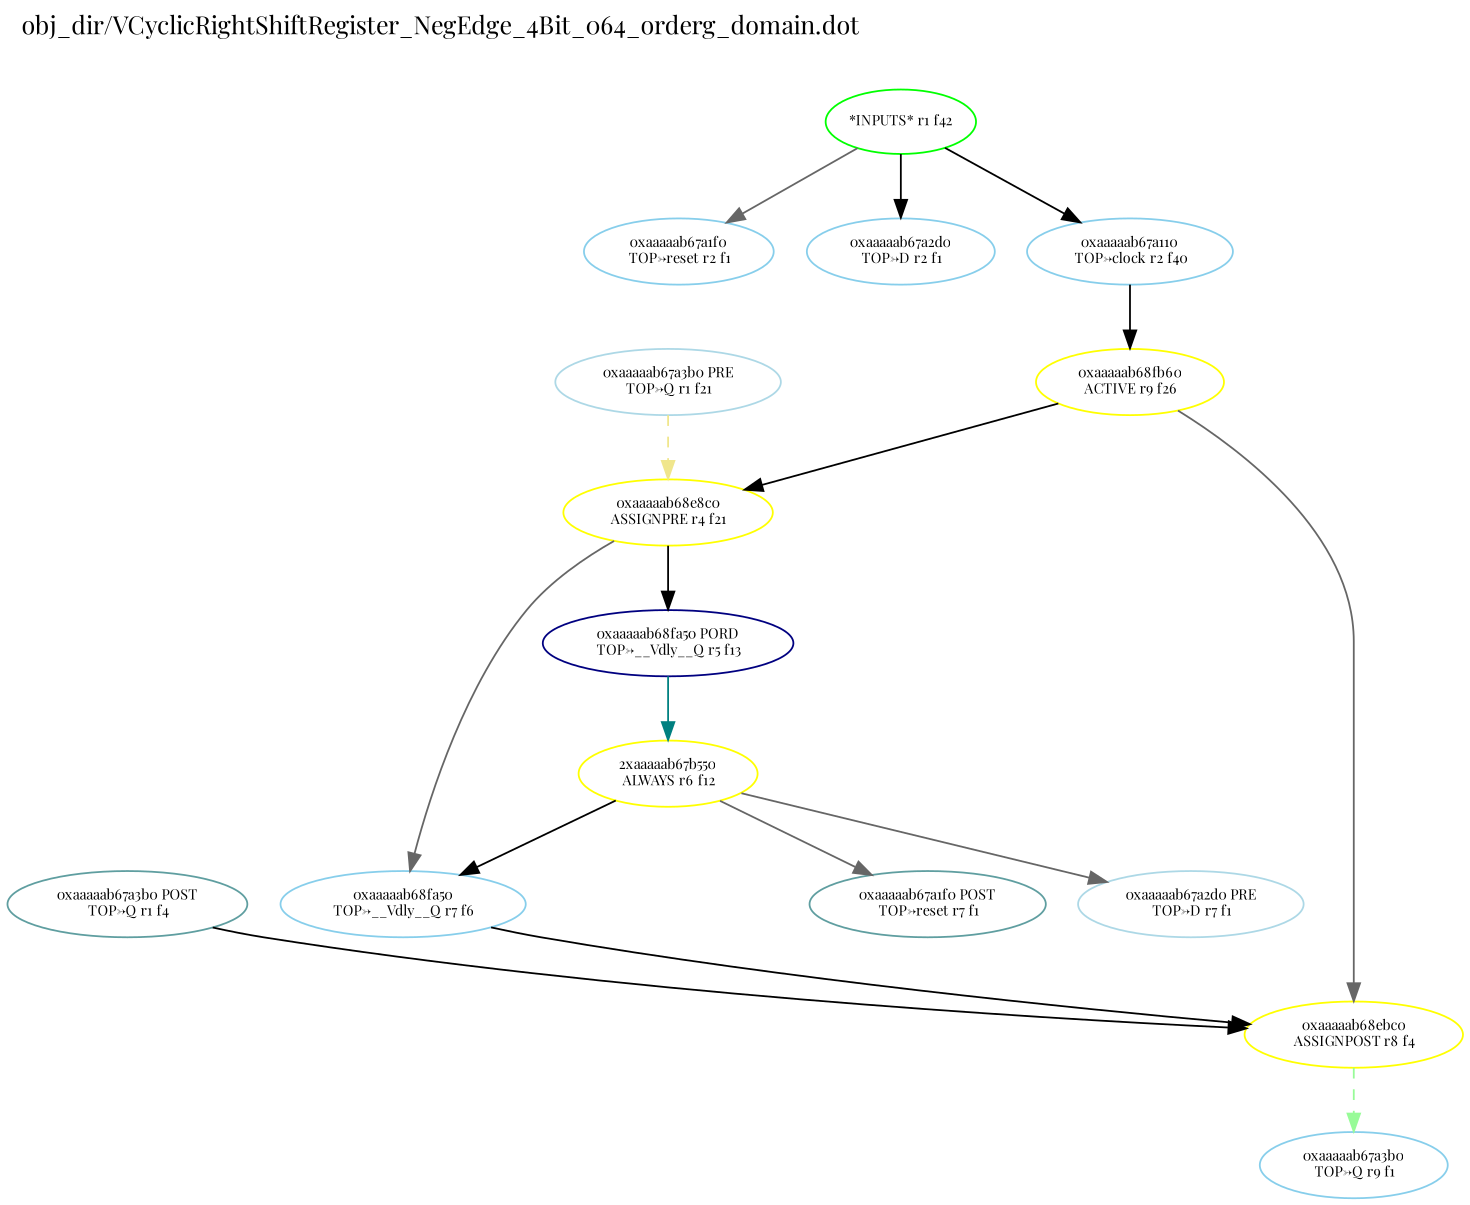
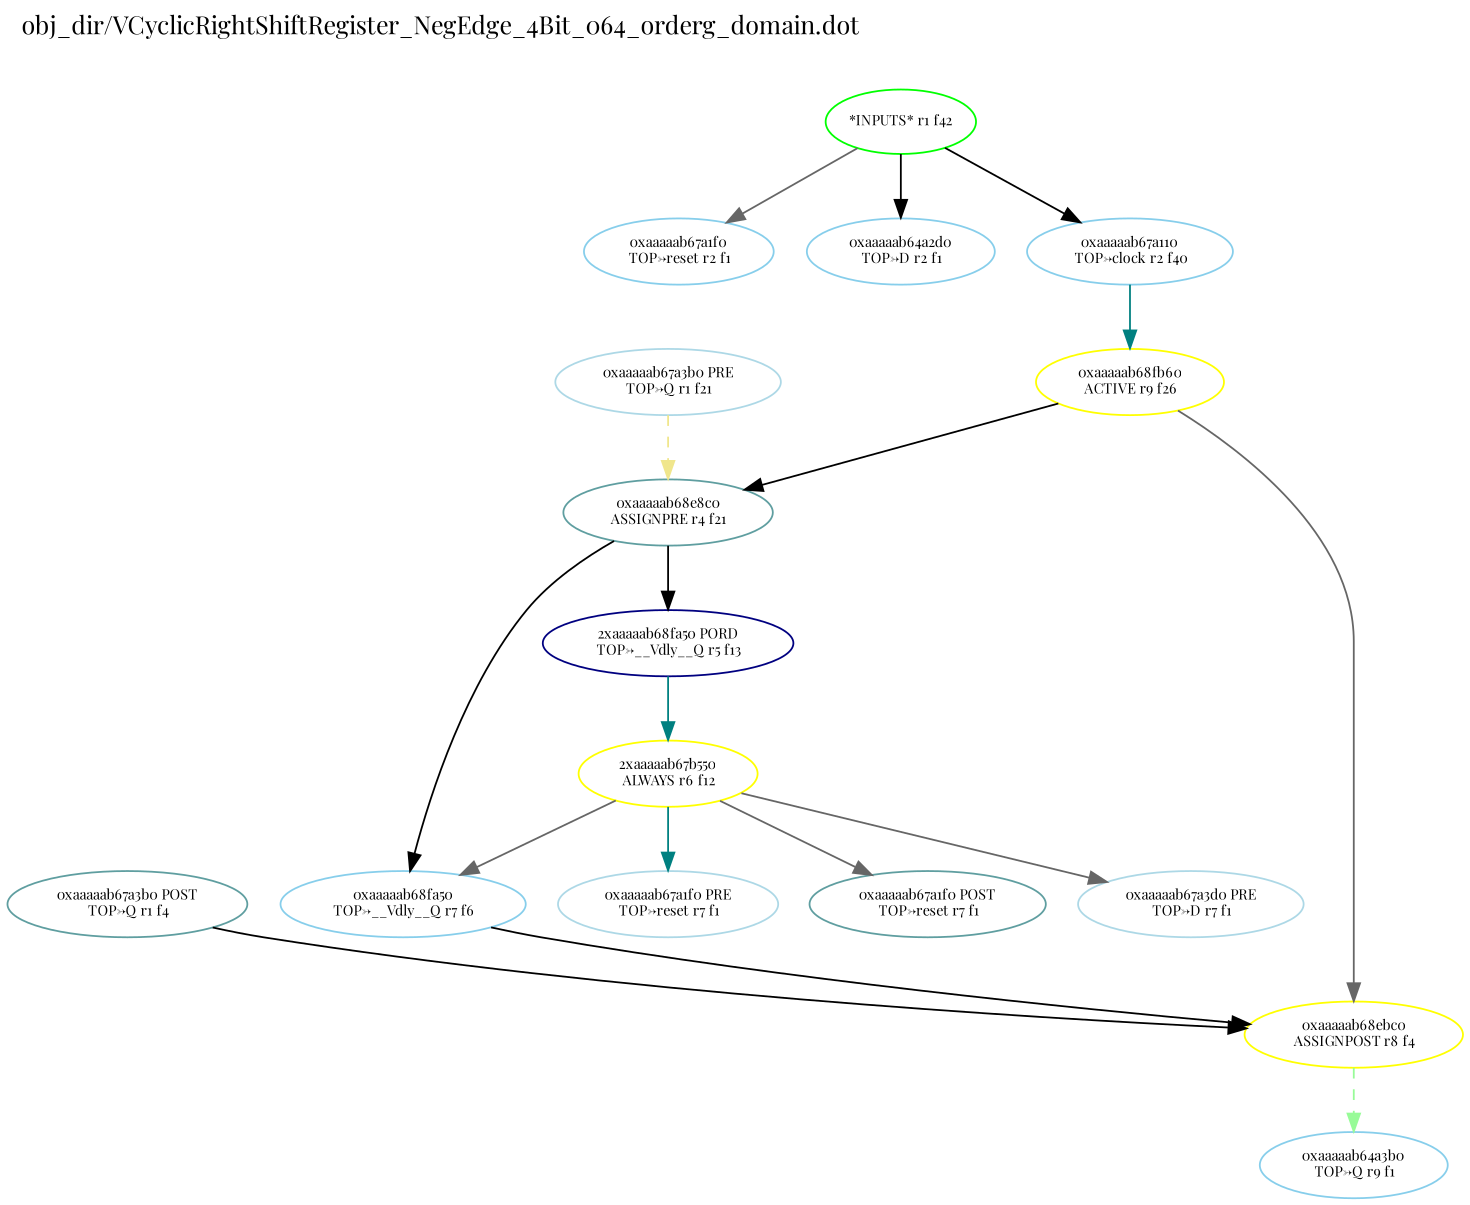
  digraph {
    fontname="Playfair Display"
    label="obj_dir/VCyclicRightShiftRegister_NegEdge_4Bit_064_orderg_domain.dot"
    labeljust=l
    labelloc=t
    rankdir=TB
    node [color=skyblue fontname="Playfair Display" fontsize=8]
    edge [color=black fontname="Playfair Display" fontsize=8 weight=32]
    n1 [color=CadetBlue label="0xaaaaab67a3b0 POST\n TOP->Q r1 f4"]
    n2 [color=yellow label="0xaaaaab68ebc0\n ASSIGNPOST r8 f4"]
-   n3 [label="0xaaaaab67a3b0\n TOP->Q r9 f1"]
+   n3 [label="0xaaaaab64a3b0\n TOP->Q r9 f1"]
    n4 [color=lightblue label="0xaaaaab67a3b0 PRE\n TOP->Q r1 f21"]
-   n5 [color=yellow label="0xaaaaab68e8c0\n ASSIGNPRE r4 f21"]
-   n6 [color=NavyBlue label="0xaaaaab68fa50 PORD\n TOP->__Vdly__Q r5 f13"]
+   n5 [color=CadetBlue label="0xaaaaab68e8c0\n ASSIGNPRE r4 f21"]
+   n6 [color=NavyBlue label="2xaaaaab68fa50 PORD\n TOP->__Vdly__Q r5 f13"]
    n7 [label="0xaaaaab68fa50\n TOP->__Vdly__Q r7 f6"]
    n8 [color=green label="*INPUTS* r1 f42"]
    n9 [label="0xaaaaab67a1f0\n TOP->reset r2 f1"]
-   n10 [label="0xaaaaab67a2d0\n TOP->D r2 f1"]
+   n10 [label="0xaaaaab64a2d0\n TOP->D r2 f1"]
    n11 [label="0xaaaaab67a110\n TOP->clock r2 f40"]
    n12 [color=yellow label="0xaaaaab68fb60\n ACTIVE r9 f26"]
    n13 [color=yellow label="2xaaaaab67b550\n ALWAYS r6 f12"]
+   n14 [color=lightblue label="0xaaaaab67a1f0 PRE\n TOP->reset r7 f1"]
    n15 [color=CadetBlue label="0xaaaaab67a1f0 POST\n TOP->reset r7 f1"]
-   n16 [color=lightblue label="0xaaaaab67a2d0 PRE\n TOP->D r7 f1"]
+   n16 [color=lightblue label="0xaaaaab67a3d0 PRE\n TOP->D r7 f1"]
    n1 -> n2 [weight=2]
    n2 -> n3 [color=PaleGreen style=dashed weight=1]
    n4 -> n5 [color=khaki style=dashed weight=3]
    n5 -> n6
-   n5 -> n7 [color=gray40]
+   n5 -> n7
    n6 -> n13 [color=teal]
    n7 -> n2 [weight=8]
    n8 -> n9 [color=gray40 weight=1]
    n8 -> n10 [weight=1]
    n8 -> n11 [weight=1]
-   n11 -> n12 [weight=8]
+   n11 -> n12 [color=teal weight=8]
    n12 -> n2 [color=gray40]
    n12 -> n5
-   n13 -> n7
+   n13 -> n7 [color=gray40]
+   n13 -> n14 [color=teal]
    n13 -> n15 [color=gray40 weight=2]
    n13 -> n16 [color=gray40]
  }
